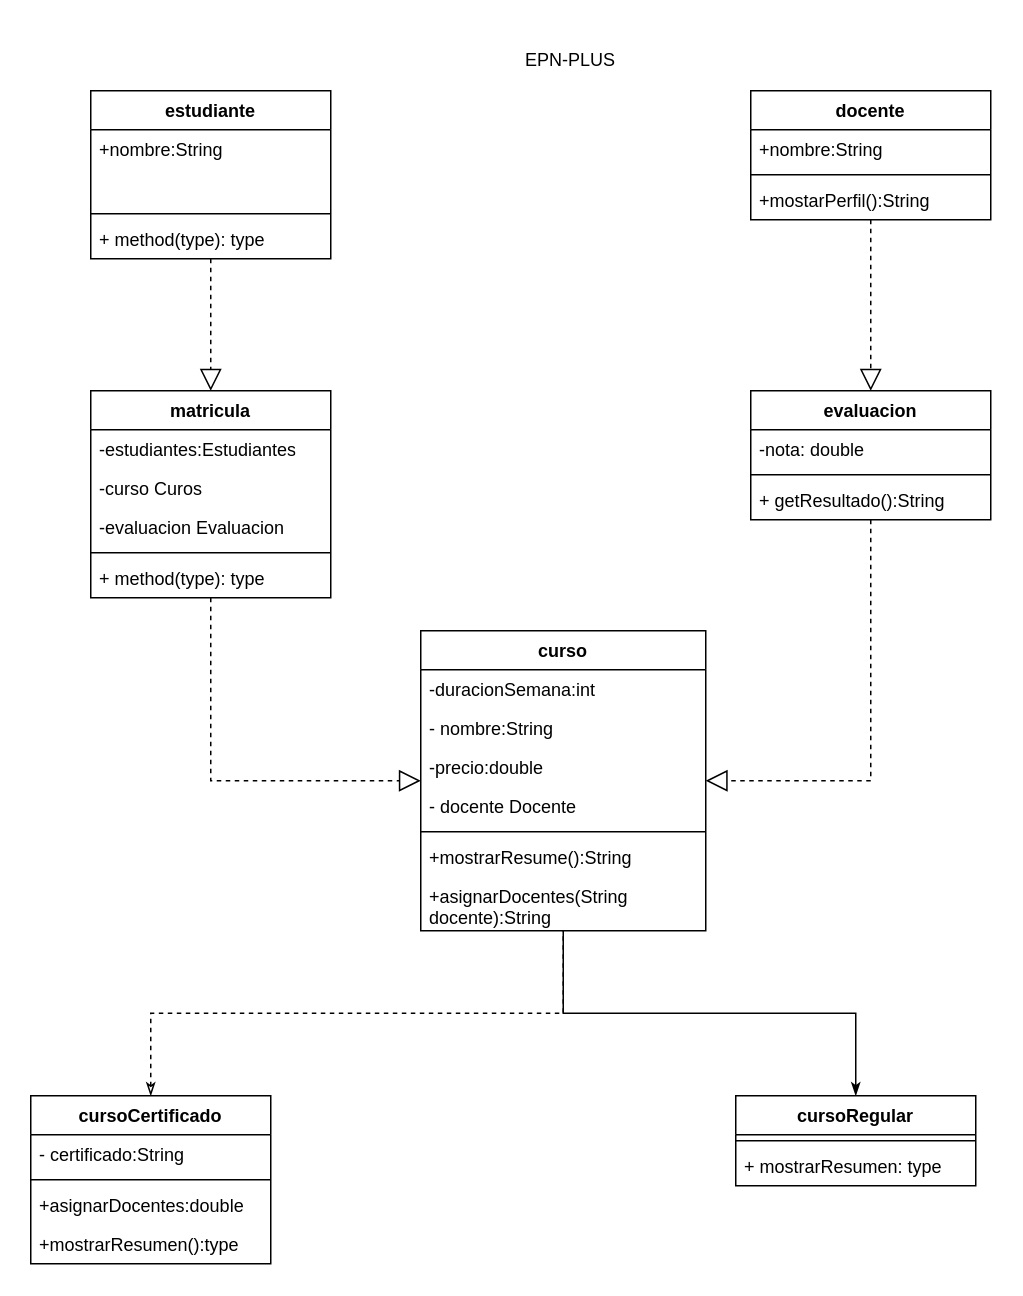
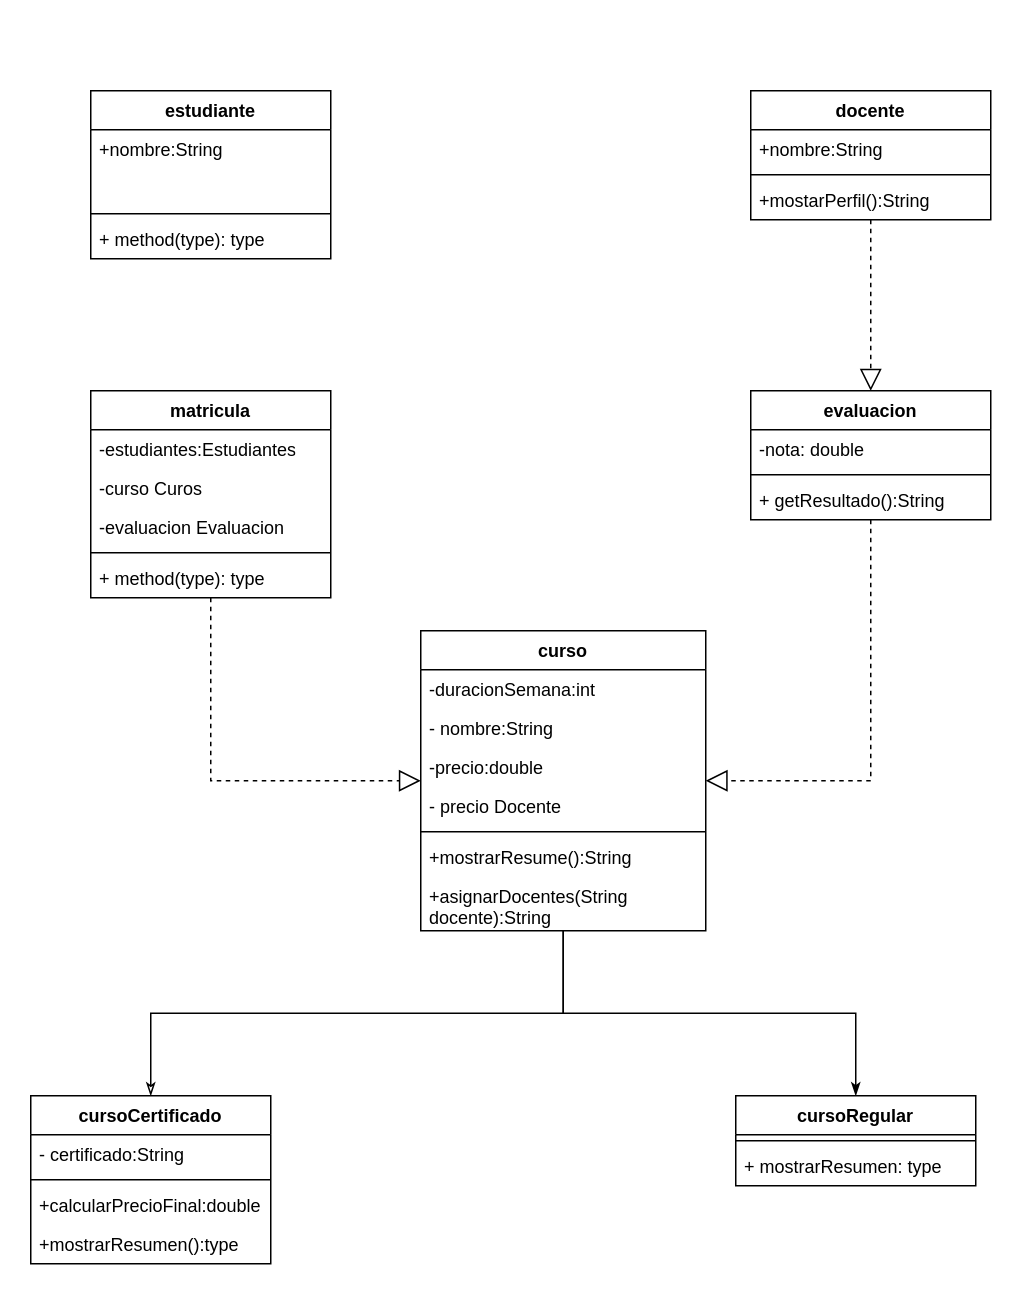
  <mxCell id="0" />
  <mxCell id="1" parent="0" />
  <mxCell id="2" value="curso" style="swimlane;fontStyle=1;align=center;verticalAlign=top;childLayout=stackLayout;horizontal=1;startSize=26;horizontalStack=0;resizeParent=1;resizeParentMax=0;resizeLast=0;collapsible=1;marginBottom=0;whiteSpace=wrap;html=1;" vertex="1" parent="1"><mxGeometry x="280" y="420" width="190" height="200" as="geometry"><mxRectangle x="280" y="440" width="70" height="30" as="alternateBounds" /></mxGeometry></mxCell>
  <mxCell id="3" value="-duracionSemana:int" style="text;strokeColor=none;fillColor=none;align=left;verticalAlign=top;spacingLeft=4;spacingRight=4;overflow=hidden;rotatable=0;points=[[0,0.5],[1,0.5]];portConstraint=eastwest;whiteSpace=wrap;html=1;" vertex="1" parent="2"><mxGeometry y="26" width="190" height="26" as="geometry" /></mxCell>
  <mxCell id="4" value="- nombre:String" style="text;strokeColor=none;fillColor=none;align=left;verticalAlign=top;spacingLeft=4;spacingRight=4;overflow=hidden;rotatable=0;points=[[0,0.5],[1,0.5]];portConstraint=eastwest;whiteSpace=wrap;html=1;" vertex="1" parent="2"><mxGeometry y="52" width="190" height="26" as="geometry" /></mxCell>
  <mxCell id="5" value="-precio:double" style="text;strokeColor=none;fillColor=none;align=left;verticalAlign=top;spacingLeft=4;spacingRight=4;overflow=hidden;rotatable=0;points=[[0,0.5],[1,0.5]];portConstraint=eastwest;whiteSpace=wrap;html=1;" vertex="1" parent="2"><mxGeometry y="78" width="190" height="26" as="geometry" /></mxCell>
- <mxCell id="6" value="- docente Docente" style="text;strokeColor=none;fillColor=none;align=left;verticalAlign=top;spacingLeft=4;spacingRight=4;overflow=hidden;rotatable=0;points=[[0,0.5],[1,0.5]];portConstraint=eastwest;whiteSpace=wrap;html=1;" vertex="1" parent="2"><mxGeometry y="104" width="190" height="26" as="geometry" /></mxCell>
+ <mxCell id="6" value="- precio Docente" style="text;strokeColor=none;fillColor=none;align=left;verticalAlign=top;spacingLeft=4;spacingRight=4;overflow=hidden;rotatable=0;points=[[0,0.5],[1,0.5]];portConstraint=eastwest;whiteSpace=wrap;html=1;" vertex="1" parent="2"><mxGeometry y="104" width="190" height="26" as="geometry" /></mxCell>
  <mxCell id="7" value="" style="line;strokeWidth=1;fillColor=none;align=left;verticalAlign=middle;spacingTop=-1;spacingLeft=3;spacingRight=3;rotatable=0;labelPosition=right;points=[];portConstraint=eastwest;strokeColor=inherit;" vertex="1" parent="2"><mxGeometry y="130" width="190" height="8" as="geometry" /></mxCell>
  <mxCell id="8" value="+mostrarResume():String" style="text;strokeColor=none;fillColor=none;align=left;verticalAlign=top;spacingLeft=4;spacingRight=4;overflow=hidden;rotatable=0;points=[[0,0.5],[1,0.5]];portConstraint=eastwest;whiteSpace=wrap;html=1;" vertex="1" parent="2"><mxGeometry y="138" width="190" height="26" as="geometry" /></mxCell>
  <mxCell id="9" value="+asignarDocentes(String docente):String" style="text;strokeColor=none;fillColor=none;align=left;verticalAlign=top;spacingLeft=4;spacingRight=4;overflow=hidden;rotatable=0;points=[[0,0.5],[1,0.5]];portConstraint=eastwest;whiteSpace=wrap;html=1;" vertex="1" parent="2"><mxGeometry y="164" width="190" height="36" as="geometry" /></mxCell>
- <mxCell id="10" value="EPN-PLUS" style="text;html=1;align=center;verticalAlign=middle;whiteSpace=wrap;rounded=0;" vertex="1" parent="1"><mxGeometry x="240" y="20" width="280" height="40" as="geometry" /></mxCell>
- <mxCell id="11" style="edgeStyle=orthogonalEdgeStyle;rounded=0;orthogonalLoop=1;jettySize=auto;html=1;exitX=0.5;exitY=0;exitDx=0;exitDy=0;entryX=0.5;entryY=1;entryDx=0;entryDy=0;startArrow=classicThin;startFill=0;endArrow=none;dashed=1;" edge="1" parent="1" source="12" target="2"><mxGeometry relative="1" as="geometry" /></mxCell>
+ <mxCell id="11" style="edgeStyle=orthogonalEdgeStyle;rounded=0;orthogonalLoop=1;jettySize=auto;html=1;exitX=0.5;exitY=0;exitDx=0;exitDy=0;entryX=0.5;entryY=1;entryDx=0;entryDy=0;startArrow=classicThin;startFill=0;endArrow=none;" edge="1" parent="1" source="12" target="2"><mxGeometry relative="1" as="geometry" /></mxCell>
  <mxCell id="12" value="cursoCertificado" style="swimlane;fontStyle=1;align=center;verticalAlign=top;childLayout=stackLayout;horizontal=1;startSize=26;horizontalStack=0;resizeParent=1;resizeParentMax=0;resizeLast=0;collapsible=1;marginBottom=0;whiteSpace=wrap;html=1;" vertex="1" parent="1"><mxGeometry x="20" y="730" width="160" height="112" as="geometry" /></mxCell>
  <mxCell id="13" value="- certificado:String" style="text;strokeColor=none;fillColor=none;align=left;verticalAlign=top;spacingLeft=4;spacingRight=4;overflow=hidden;rotatable=0;points=[[0,0.5],[1,0.5]];portConstraint=eastwest;whiteSpace=wrap;html=1;" vertex="1" parent="12"><mxGeometry y="26" width="160" height="26" as="geometry" /></mxCell>
  <mxCell id="14" value="" style="line;strokeWidth=1;fillColor=none;align=left;verticalAlign=middle;spacingTop=-1;spacingLeft=3;spacingRight=3;rotatable=0;labelPosition=right;points=[];portConstraint=eastwest;strokeColor=inherit;" vertex="1" parent="12"><mxGeometry y="52" width="160" height="8" as="geometry" /></mxCell>
- <mxCell id="15" value="+asignarDocentes:double" style="text;strokeColor=none;fillColor=none;align=left;verticalAlign=top;spacingLeft=4;spacingRight=4;overflow=hidden;rotatable=0;points=[[0,0.5],[1,0.5]];portConstraint=eastwest;whiteSpace=wrap;html=1;" vertex="1" parent="12"><mxGeometry y="60" width="160" height="26" as="geometry" /></mxCell>
+ <mxCell id="15" value="+calcularPrecioFinal:double" style="text;strokeColor=none;fillColor=none;align=left;verticalAlign=top;spacingLeft=4;spacingRight=4;overflow=hidden;rotatable=0;points=[[0,0.5],[1,0.5]];portConstraint=eastwest;whiteSpace=wrap;html=1;" vertex="1" parent="12"><mxGeometry y="60" width="160" height="26" as="geometry" /></mxCell>
  <mxCell id="16" value="+mostrarResumen():type" style="text;strokeColor=none;fillColor=none;align=left;verticalAlign=top;spacingLeft=4;spacingRight=4;overflow=hidden;rotatable=0;points=[[0,0.5],[1,0.5]];portConstraint=eastwest;whiteSpace=wrap;html=1;" vertex="1" parent="12"><mxGeometry y="86" width="160" height="26" as="geometry" /></mxCell>
  <mxCell id="17" style="edgeStyle=orthogonalEdgeStyle;rounded=0;orthogonalLoop=1;jettySize=auto;html=1;exitX=0.5;exitY=0;exitDx=0;exitDy=0;entryX=0.5;entryY=1;entryDx=0;entryDy=0;endArrow=none;startFill=1;startArrow=classicThin;" edge="1" parent="1" source="18" target="2"><mxGeometry relative="1" as="geometry" /></mxCell>
  <mxCell id="18" value="cursoRegular" style="swimlane;fontStyle=1;align=center;verticalAlign=top;childLayout=stackLayout;horizontal=1;startSize=26;horizontalStack=0;resizeParent=1;resizeParentMax=0;resizeLast=0;collapsible=1;marginBottom=0;whiteSpace=wrap;html=1;" vertex="1" parent="1"><mxGeometry x="490" y="730" width="160" height="60" as="geometry" /></mxCell>
  <mxCell id="19" value="" style="line;strokeWidth=1;fillColor=none;align=left;verticalAlign=middle;spacingTop=-1;spacingLeft=3;spacingRight=3;rotatable=0;labelPosition=right;points=[];portConstraint=eastwest;strokeColor=inherit;" vertex="1" parent="18"><mxGeometry y="26" width="160" height="8" as="geometry" /></mxCell>
  <mxCell id="20" value="+ mostrarResumen: type" style="text;strokeColor=none;fillColor=none;align=left;verticalAlign=top;spacingLeft=4;spacingRight=4;overflow=hidden;rotatable=0;points=[[0,0.5],[1,0.5]];portConstraint=eastwest;whiteSpace=wrap;html=1;" vertex="1" parent="18"><mxGeometry y="34" width="160" height="26" as="geometry" /></mxCell>
  <mxCell id="21" value="docente" style="swimlane;fontStyle=1;align=center;verticalAlign=top;childLayout=stackLayout;horizontal=1;startSize=26;horizontalStack=0;resizeParent=1;resizeParentMax=0;resizeLast=0;collapsible=1;marginBottom=0;whiteSpace=wrap;html=1;" vertex="1" parent="1"><mxGeometry x="500" y="60" width="160" height="86" as="geometry"><mxRectangle x="520" y="80" width="90" height="30" as="alternateBounds" /></mxGeometry></mxCell>
  <mxCell id="22" value="+nombre:String" style="text;strokeColor=none;fillColor=none;align=left;verticalAlign=top;spacingLeft=4;spacingRight=4;overflow=hidden;rotatable=0;points=[[0,0.5],[1,0.5]];portConstraint=eastwest;whiteSpace=wrap;html=1;" vertex="1" parent="21"><mxGeometry y="26" width="160" height="26" as="geometry" /></mxCell>
  <mxCell id="23" value="" style="line;strokeWidth=1;fillColor=none;align=left;verticalAlign=middle;spacingTop=-1;spacingLeft=3;spacingRight=3;rotatable=0;labelPosition=right;points=[];portConstraint=eastwest;strokeColor=inherit;" vertex="1" parent="21"><mxGeometry y="52" width="160" height="8" as="geometry" /></mxCell>
  <mxCell id="24" value="+mostarPerfil():String" style="text;strokeColor=none;fillColor=none;align=left;verticalAlign=top;spacingLeft=4;spacingRight=4;overflow=hidden;rotatable=0;points=[[0,0.5],[1,0.5]];portConstraint=eastwest;whiteSpace=wrap;html=1;" vertex="1" parent="21"><mxGeometry y="60" width="160" height="26" as="geometry" /></mxCell>
  <mxCell id="25" value="estudiante" style="swimlane;fontStyle=1;align=center;verticalAlign=top;childLayout=stackLayout;horizontal=1;startSize=26;horizontalStack=0;resizeParent=1;resizeParentMax=0;resizeLast=0;collapsible=1;marginBottom=0;whiteSpace=wrap;html=1;" vertex="1" parent="1"><mxGeometry x="60" y="60" width="160" height="112" as="geometry"><mxRectangle x="80" y="80" width="100" height="30" as="alternateBounds" /></mxGeometry></mxCell>
  <mxCell id="26" value="+nombre:String" style="text;strokeColor=none;fillColor=none;align=left;verticalAlign=top;spacingLeft=4;spacingRight=4;overflow=hidden;rotatable=0;points=[[0,0.5],[1,0.5]];portConstraint=eastwest;whiteSpace=wrap;html=1;" vertex="1" parent="25"><mxGeometry y="26" width="160" height="26" as="geometry" /></mxCell>
  <mxCell id="27" style="text;strokeColor=none;fillColor=none;align=left;verticalAlign=top;spacingLeft=4;spacingRight=4;overflow=hidden;rotatable=0;points=[[0,0.5],[1,0.5]];portConstraint=eastwest;whiteSpace=wrap;html=1;" vertex="1" parent="25"><mxGeometry y="52" width="160" height="26" as="geometry" /></mxCell>
  <mxCell id="28" value="" style="line;strokeWidth=1;fillColor=none;align=left;verticalAlign=middle;spacingTop=-1;spacingLeft=3;spacingRight=3;rotatable=0;labelPosition=right;points=[];portConstraint=eastwest;strokeColor=inherit;" vertex="1" parent="25"><mxGeometry y="78" width="160" height="8" as="geometry" /></mxCell>
  <mxCell id="29" value="+ method(type): type" style="text;strokeColor=none;fillColor=none;align=left;verticalAlign=top;spacingLeft=4;spacingRight=4;overflow=hidden;rotatable=0;points=[[0,0.5],[1,0.5]];portConstraint=eastwest;whiteSpace=wrap;html=1;" vertex="1" parent="25"><mxGeometry y="86" width="160" height="26" as="geometry" /></mxCell>
  <mxCell id="30" value="matricula" style="swimlane;fontStyle=1;align=center;verticalAlign=top;childLayout=stackLayout;horizontal=1;startSize=26;horizontalStack=0;resizeParent=1;resizeParentMax=0;resizeLast=0;collapsible=1;marginBottom=0;whiteSpace=wrap;html=1;" vertex="1" parent="1"><mxGeometry x="60" y="260" width="160" height="138" as="geometry"><mxRectangle x="80" y="280" width="90" height="30" as="alternateBounds" /></mxGeometry></mxCell>
  <mxCell id="31" value="-estudiantes:Estudiantes" style="text;strokeColor=none;fillColor=none;align=left;verticalAlign=top;spacingLeft=4;spacingRight=4;overflow=hidden;rotatable=0;points=[[0,0.5],[1,0.5]];portConstraint=eastwest;whiteSpace=wrap;html=1;" vertex="1" parent="30"><mxGeometry y="26" width="160" height="26" as="geometry" /></mxCell>
  <mxCell id="32" value="-curso Curos" style="text;strokeColor=none;fillColor=none;align=left;verticalAlign=top;spacingLeft=4;spacingRight=4;overflow=hidden;rotatable=0;points=[[0,0.5],[1,0.5]];portConstraint=eastwest;whiteSpace=wrap;html=1;" vertex="1" parent="30"><mxGeometry y="52" width="160" height="26" as="geometry" /></mxCell>
  <mxCell id="33" value="-evaluacion Evaluacion" style="text;strokeColor=none;fillColor=none;align=left;verticalAlign=top;spacingLeft=4;spacingRight=4;overflow=hidden;rotatable=0;points=[[0,0.5],[1,0.5]];portConstraint=eastwest;whiteSpace=wrap;html=1;" vertex="1" parent="30"><mxGeometry y="78" width="160" height="26" as="geometry" /></mxCell>
  <mxCell id="34" value="" style="line;strokeWidth=1;fillColor=none;align=left;verticalAlign=middle;spacingTop=-1;spacingLeft=3;spacingRight=3;rotatable=0;labelPosition=right;points=[];portConstraint=eastwest;strokeColor=inherit;" vertex="1" parent="30"><mxGeometry y="104" width="160" height="8" as="geometry" /></mxCell>
  <mxCell id="35" value="+ method(type): type" style="text;strokeColor=none;fillColor=none;align=left;verticalAlign=top;spacingLeft=4;spacingRight=4;overflow=hidden;rotatable=0;points=[[0,0.5],[1,0.5]];portConstraint=eastwest;whiteSpace=wrap;html=1;" vertex="1" parent="30"><mxGeometry y="112" width="160" height="26" as="geometry" /></mxCell>
  <mxCell id="36" value="evaluacion" style="swimlane;fontStyle=1;align=center;verticalAlign=top;childLayout=stackLayout;horizontal=1;startSize=26;horizontalStack=0;resizeParent=1;resizeParentMax=0;resizeLast=0;collapsible=1;marginBottom=0;whiteSpace=wrap;html=1;" vertex="1" parent="1"><mxGeometry x="500" y="260" width="160" height="86" as="geometry"><mxRectangle x="520" y="280" width="100" height="30" as="alternateBounds" /></mxGeometry></mxCell>
  <mxCell id="37" value="-nota: double" style="text;strokeColor=none;fillColor=none;align=left;verticalAlign=top;spacingLeft=4;spacingRight=4;overflow=hidden;rotatable=0;points=[[0,0.5],[1,0.5]];portConstraint=eastwest;whiteSpace=wrap;html=1;" vertex="1" parent="36"><mxGeometry y="26" width="160" height="26" as="geometry" /></mxCell>
  <mxCell id="38" value="" style="line;strokeWidth=1;fillColor=none;align=left;verticalAlign=middle;spacingTop=-1;spacingLeft=3;spacingRight=3;rotatable=0;labelPosition=right;points=[];portConstraint=eastwest;strokeColor=inherit;" vertex="1" parent="36"><mxGeometry y="52" width="160" height="8" as="geometry" /></mxCell>
  <mxCell id="39" value="+ getResultado():String&amp;nbsp;" style="text;strokeColor=none;fillColor=none;align=left;verticalAlign=top;spacingLeft=4;spacingRight=4;overflow=hidden;rotatable=0;points=[[0,0.5],[1,0.5]];portConstraint=eastwest;whiteSpace=wrap;html=1;" vertex="1" parent="36"><mxGeometry y="60" width="160" height="26" as="geometry" /></mxCell>
- <mxCell id="40" value="" style="endArrow=block;dashed=1;endFill=0;endSize=12;html=1;rounded=0;exitX=0.5;exitY=1;exitDx=0;exitDy=0;entryX=0.5;entryY=0;entryDx=0;entryDy=0;" edge="1" parent="1" source="25" target="30"><mxGeometry width="160" relative="1" as="geometry"><mxPoint x="70" y="160" as="sourcePoint" /><mxPoint x="230" y="160" as="targetPoint" /></mxGeometry></mxCell>
  <mxCell id="41" value="" style="endArrow=block;dashed=1;endFill=0;endSize=12;html=1;rounded=0;exitX=0.5;exitY=1;exitDx=0;exitDy=0;entryX=0.5;entryY=0;entryDx=0;entryDy=0;" edge="1" parent="1" source="21" target="36"><mxGeometry width="160" relative="1" as="geometry"><mxPoint x="579.5" y="146" as="sourcePoint" /><mxPoint x="579.5" y="234" as="targetPoint" /></mxGeometry></mxCell>
  <mxCell id="42" value="" style="endArrow=block;dashed=1;endFill=0;endSize=12;html=1;rounded=0;exitX=0.5;exitY=1;exitDx=0;exitDy=0;entryX=1;entryY=0.5;entryDx=0;entryDy=0;edgeStyle=orthogonalEdgeStyle;" edge="1" parent="1" source="36" target="2"><mxGeometry width="160" relative="1" as="geometry"><mxPoint x="580" y="390" as="sourcePoint" /><mxPoint x="460" y="460" as="targetPoint" /></mxGeometry></mxCell>
  <mxCell id="43" value="" style="endArrow=block;dashed=1;endFill=0;endSize=12;html=1;rounded=0;exitX=0.5;exitY=1;exitDx=0;exitDy=0;entryX=0;entryY=0.5;entryDx=0;entryDy=0;edgeStyle=orthogonalEdgeStyle;" edge="1" parent="1" source="30" target="2"><mxGeometry width="160" relative="1" as="geometry"><mxPoint x="130" y="362" as="sourcePoint" /><mxPoint x="130" y="450" as="targetPoint" /></mxGeometry></mxCell>
